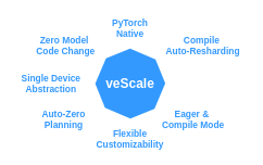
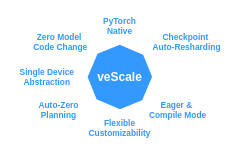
  <mxCell id="0" />
  <mxCell id="1" parent="0" />
  <mxCell id="2" value="&lt;h2 style=&quot;box-sizing: border-box; border-width: 0px; border-style: solid; border-color: rgb(229, 231, 235); --tw-border-spacing-x: 0; --tw-border-spacing-y: 0; --tw-translate-x: 0; --tw-translate-y: 0; --tw-rotate: 0; --tw-skew-x: 0; --tw-skew-y: 0; --tw-scale-x: 1; --tw-scale-y: 1; --tw-pan-x: ; --tw-pan-y: ; --tw-pinch-zoom: ; --tw-scroll-snap-strictness: proximity; --tw-ordinal: ; --tw-slashed-zero: ; --tw-numeric-figure: ; --tw-numeric-spacing: ; --tw-numeric-fraction: ; --tw-ring-inset: ; --tw-ring-offset-width: 0px; --tw-ring-offset-color: #fff; --tw-ring-color: rgb(59 130 246 / 0.5); --tw-ring-offset-shadow: 0 0 #0000; --tw-ring-shadow: 0 0 #0000; --tw-shadow: 0 0 #0000; --tw-shadow-colored: 0 0 #0000; --tw-blur: ; --tw-brightness: ; --tw-contrast: ; --tw-grayscale: ; --tw-hue-rotate: ; --tw-invert: ; --tw-saturate: ; --tw-sepia: ; --tw-drop-shadow: ; --tw-backdrop-blur: ; --tw-backdrop-brightness: ; --tw-backdrop-contrast: ; --tw-backdrop-grayscale: ; --tw-backdrop-hue-rotate: ; --tw-backdrop-invert: ; --tw-backdrop-opacity: ; --tw-backdrop-saturate: ; --tw-backdrop-sepia: ; view-transition-name: none; --tw-gradient-from-position: ; --tw-gradient-via-position: ; --tw-gradient-to-position: ; --tw-contain-size: ; --tw-contain-layout: ; --tw-contain-paint: ; --tw-contain-style: ; font-size: 14px; margin: 0px;&quot; class=&quot;font-bold text-center&quot;&gt;PyTorch Native&lt;/h2&gt;" style="text;html=1;align=center;verticalAlign=middle;whiteSpace=wrap;rounded=0;fontColor=#3399FF;fontSize=14;fontFamily=Helvetica;" parent="1" vertex="1"><mxGeometry x="159" y="20" width="80" height="45" as="geometry" /></mxCell>
  <mxCell id="3" value="&lt;h2 class=&quot;font-bold text-center&quot; style=&quot;box-sizing: border-box; border-width: 0px; border-style: solid; border-color: rgb(229, 231, 235); --tw-border-spacing-x: 0; --tw-border-spacing-y: 0; --tw-translate-x: 0; --tw-translate-y: 0; --tw-rotate: 0; --tw-skew-x: 0; --tw-skew-y: 0; --tw-scale-x: 1; --tw-scale-y: 1; --tw-pan-x: ; --tw-pan-y: ; --tw-pinch-zoom: ; --tw-scroll-snap-strictness: proximity; --tw-ordinal: ; --tw-slashed-zero: ; --tw-numeric-figure: ; --tw-numeric-spacing: ; --tw-numeric-fraction: ; --tw-ring-inset: ; --tw-ring-offset-width: 0px; --tw-ring-offset-color: #fff; --tw-ring-color: rgb(59 130 246 / 0.5); --tw-ring-offset-shadow: 0 0 #0000; --tw-ring-shadow: 0 0 #0000; --tw-shadow: 0 0 #0000; --tw-shadow-colored: 0 0 #0000; --tw-blur: ; --tw-brightness: ; --tw-contrast: ; --tw-grayscale: ; --tw-hue-rotate: ; --tw-invert: ; --tw-saturate: ; --tw-sepia: ; --tw-drop-shadow: ; --tw-backdrop-blur: ; --tw-backdrop-brightness: ; --tw-backdrop-contrast: ; --tw-backdrop-grayscale: ; --tw-backdrop-hue-rotate: ; --tw-backdrop-invert: ; --tw-backdrop-opacity: ; --tw-backdrop-saturate: ; --tw-backdrop-sepia: ; view-transition-name: none; --tw-gradient-from-position: ; --tw-gradient-via-position: ; --tw-gradient-to-position: ; --tw-contain-size: ; --tw-contain-layout: ; --tw-contain-paint: ; --tw-contain-style: ; font-size: 14px; margin: 0px;&quot;&gt;&lt;font style=&quot;font-size: 14px;&quot;&gt;Zero Model&amp;nbsp;&lt;/font&gt;&lt;/h2&gt;&lt;h2 class=&quot;font-bold text-center&quot; style=&quot;box-sizing: border-box; border-width: 0px; border-style: solid; border-color: rgb(229, 231, 235); --tw-border-spacing-x: 0; --tw-border-spacing-y: 0; --tw-translate-x: 0; --tw-translate-y: 0; --tw-rotate: 0; --tw-skew-x: 0; --tw-skew-y: 0; --tw-scale-x: 1; --tw-scale-y: 1; --tw-pan-x: ; --tw-pan-y: ; --tw-pinch-zoom: ; --tw-scroll-snap-strictness: proximity; --tw-ordinal: ; --tw-slashed-zero: ; --tw-numeric-figure: ; --tw-numeric-spacing: ; --tw-numeric-fraction: ; --tw-ring-inset: ; --tw-ring-offset-width: 0px; --tw-ring-offset-color: #fff; --tw-ring-color: rgb(59 130 246 / 0.5); --tw-ring-offset-shadow: 0 0 #0000; --tw-ring-shadow: 0 0 #0000; --tw-shadow: 0 0 #0000; --tw-shadow-colored: 0 0 #0000; --tw-blur: ; --tw-brightness: ; --tw-contrast: ; --tw-grayscale: ; --tw-hue-rotate: ; --tw-invert: ; --tw-saturate: ; --tw-sepia: ; --tw-drop-shadow: ; --tw-backdrop-blur: ; --tw-backdrop-brightness: ; --tw-backdrop-contrast: ; --tw-backdrop-grayscale: ; --tw-backdrop-hue-rotate: ; --tw-backdrop-invert: ; --tw-backdrop-opacity: ; --tw-backdrop-saturate: ; --tw-backdrop-sepia: ; view-transition-name: none; --tw-gradient-from-position: ; --tw-gradient-via-position: ; --tw-gradient-to-position: ; --tw-contain-size: ; --tw-contain-layout: ; --tw-contain-paint: ; --tw-contain-style: ; font-size: 14px; margin: 0px;&quot;&gt;&lt;font style=&quot;font-size: 14px;&quot;&gt;Code Change&lt;/font&gt;&lt;/h2&gt;" style="text;html=1;align=center;verticalAlign=middle;whiteSpace=wrap;rounded=0;fontColor=#3399FF;fontSize=14;fontFamily=Helvetica;" parent="1" vertex="1"><mxGeometry x="40" y="48" width="120" height="43.5" as="geometry" /></mxCell>
  <mxCell id="4" value="&lt;h2 class=&quot;font-bold text-center&quot; style=&quot;box-sizing: border-box; border-width: 0px; border-style: solid; border-color: rgb(229, 231, 235); --tw-border-spacing-x: 0; --tw-border-spacing-y: 0; --tw-translate-x: 0; --tw-translate-y: 0; --tw-rotate: 0; --tw-skew-x: 0; --tw-skew-y: 0; --tw-scale-x: 1; --tw-scale-y: 1; --tw-pan-x: ; --tw-pan-y: ; --tw-pinch-zoom: ; --tw-scroll-snap-strictness: proximity; --tw-ordinal: ; --tw-slashed-zero: ; --tw-numeric-figure: ; --tw-numeric-spacing: ; --tw-numeric-fraction: ; --tw-ring-inset: ; --tw-ring-offset-width: 0px; --tw-ring-offset-color: #fff; --tw-ring-color: rgb(59 130 246 / 0.5); --tw-ring-offset-shadow: 0 0 #0000; --tw-ring-shadow: 0 0 #0000; --tw-shadow: 0 0 #0000; --tw-shadow-colored: 0 0 #0000; --tw-blur: ; --tw-brightness: ; --tw-contrast: ; --tw-grayscale: ; --tw-hue-rotate: ; --tw-invert: ; --tw-saturate: ; --tw-sepia: ; --tw-drop-shadow: ; --tw-backdrop-blur: ; --tw-backdrop-brightness: ; --tw-backdrop-contrast: ; --tw-backdrop-grayscale: ; --tw-backdrop-hue-rotate: ; --tw-backdrop-invert: ; --tw-backdrop-opacity: ; --tw-backdrop-saturate: ; --tw-backdrop-sepia: ; view-transition-name: none; --tw-gradient-from-position: ; --tw-gradient-via-position: ; --tw-gradient-to-position: ; --tw-contain-size: ; --tw-contain-layout: ; --tw-contain-paint: ; --tw-contain-style: ; font-size: 14px; margin: 0px;&quot;&gt;Single Device Abstraction&lt;/h2&gt;" style="text;html=1;align=center;verticalAlign=middle;whiteSpace=wrap;rounded=0;fontColor=#3399FF;fontSize=14;fontFamily=Helvetica;" parent="1" vertex="1"><mxGeometry x="20.09" y="110.54" width="115" height="35.09" as="geometry" /></mxCell>
  <mxCell id="5" value="&lt;h2 class=&quot;font-bold text-center&quot; style=&quot;border-color: rgb(229, 231, 235); color: rgb(51, 153, 255); box-sizing: border-box; border-width: 0px; border-style: solid; --tw-border-spacing-x: 0; --tw-border-spacing-y: 0; --tw-translate-x: 0; --tw-translate-y: 0; --tw-rotate: 0; --tw-skew-x: 0; --tw-skew-y: 0; --tw-scale-x: 1; --tw-scale-y: 1; --tw-pan-x: ; --tw-pan-y: ; --tw-pinch-zoom: ; --tw-scroll-snap-strictness: proximity; --tw-ordinal: ; --tw-slashed-zero: ; --tw-numeric-figure: ; --tw-numeric-spacing: ; --tw-numeric-fraction: ; --tw-ring-inset: ; --tw-ring-offset-width: 0px; --tw-ring-offset-color: #fff; --tw-ring-color: rgb(59 130 246 / 0.5); --tw-ring-offset-shadow: 0 0 #0000; --tw-ring-shadow: 0 0 #0000; --tw-shadow: 0 0 #0000; --tw-shadow-colored: 0 0 #0000; --tw-blur: ; --tw-brightness: ; --tw-contrast: ; --tw-grayscale: ; --tw-hue-rotate: ; --tw-invert: ; --tw-saturate: ; --tw-sepia: ; --tw-drop-shadow: ; --tw-backdrop-blur: ; --tw-backdrop-brightness: ; --tw-backdrop-contrast: ; --tw-backdrop-grayscale: ; --tw-backdrop-hue-rotate: ; --tw-backdrop-invert: ; --tw-backdrop-opacity: ; --tw-backdrop-saturate: ; --tw-backdrop-sepia: ; view-transition-name: none; --tw-gradient-from-position: ; --tw-gradient-via-position: ; --tw-gradient-to-position: ; --tw-contain-size: ; --tw-contain-layout: ; --tw-contain-paint: ; --tw-contain-style: ; font-size: 14px; margin: 0px;&quot;&gt;Auto-Zero Planning&lt;/h2&gt;" style="text;whiteSpace=wrap;html=1;fontSize=14;align=center;fontFamily=Helvetica;verticalAlign=middle;" parent="1" vertex="1"><mxGeometry x="42" y="164" width="110" height="40" as="geometry" /></mxCell>
  <mxCell id="6" value="&lt;h2 class=&quot;font-bold text-center&quot; style=&quot;border-color: rgb(229, 231, 235); color: rgb(51, 153, 255); box-sizing: border-box; border-width: 0px; border-style: solid; --tw-border-spacing-x: 0; --tw-border-spacing-y: 0; --tw-translate-x: 0; --tw-translate-y: 0; --tw-rotate: 0; --tw-skew-x: 0; --tw-skew-y: 0; --tw-scale-x: 1; --tw-scale-y: 1; --tw-pan-x: ; --tw-pan-y: ; --tw-pinch-zoom: ; --tw-scroll-snap-strictness: proximity; --tw-ordinal: ; --tw-slashed-zero: ; --tw-numeric-figure: ; --tw-numeric-spacing: ; --tw-numeric-fraction: ; --tw-ring-inset: ; --tw-ring-offset-width: 0px; --tw-ring-offset-color: #fff; --tw-ring-color: rgb(59 130 246 / 0.5); --tw-ring-offset-shadow: 0 0 #0000; --tw-ring-shadow: 0 0 #0000; --tw-shadow: 0 0 #0000; --tw-shadow-colored: 0 0 #0000; --tw-blur: ; --tw-brightness: ; --tw-contrast: ; --tw-grayscale: ; --tw-hue-rotate: ; --tw-invert: ; --tw-saturate: ; --tw-sepia: ; --tw-drop-shadow: ; --tw-backdrop-blur: ; --tw-backdrop-brightness: ; --tw-backdrop-contrast: ; --tw-backdrop-grayscale: ; --tw-backdrop-hue-rotate: ; --tw-backdrop-invert: ; --tw-backdrop-opacity: ; --tw-backdrop-saturate: ; --tw-backdrop-sepia: ; view-transition-name: none; --tw-gradient-from-position: ; --tw-gradient-via-position: ; --tw-gradient-to-position: ; --tw-contain-size: ; --tw-contain-layout: ; --tw-contain-paint: ; --tw-contain-style: ; font-size: 14px; margin: 0px;&quot;&gt;Eager &amp;amp;&amp;nbsp;&lt;/h2&gt;&lt;h2 class=&quot;font-bold text-center&quot; style=&quot;border-color: rgb(229, 231, 235); color: rgb(51, 153, 255); box-sizing: border-box; border-width: 0px; border-style: solid; --tw-border-spacing-x: 0; --tw-border-spacing-y: 0; --tw-translate-x: 0; --tw-translate-y: 0; --tw-rotate: 0; --tw-skew-x: 0; --tw-skew-y: 0; --tw-scale-x: 1; --tw-scale-y: 1; --tw-pan-x: ; --tw-pan-y: ; --tw-pinch-zoom: ; --tw-scroll-snap-strictness: proximity; --tw-ordinal: ; --tw-slashed-zero: ; --tw-numeric-figure: ; --tw-numeric-spacing: ; --tw-numeric-fraction: ; --tw-ring-inset: ; --tw-ring-offset-width: 0px; --tw-ring-offset-color: #fff; --tw-ring-color: rgb(59 130 246 / 0.5); --tw-ring-offset-shadow: 0 0 #0000; --tw-ring-shadow: 0 0 #0000; --tw-shadow: 0 0 #0000; --tw-shadow-colored: 0 0 #0000; --tw-blur: ; --tw-brightness: ; --tw-contrast: ; --tw-grayscale: ; --tw-hue-rotate: ; --tw-invert: ; --tw-saturate: ; --tw-sepia: ; --tw-drop-shadow: ; --tw-backdrop-blur: ; --tw-backdrop-brightness: ; --tw-backdrop-contrast: ; --tw-backdrop-grayscale: ; --tw-backdrop-hue-rotate: ; --tw-backdrop-invert: ; --tw-backdrop-opacity: ; --tw-backdrop-saturate: ; --tw-backdrop-sepia: ; view-transition-name: none; --tw-gradient-from-position: ; --tw-gradient-via-position: ; --tw-gradient-to-position: ; --tw-contain-size: ; --tw-contain-layout: ; --tw-contain-paint: ; --tw-contain-style: ; font-size: 14px; margin: 0px;&quot;&gt;Compile Mode&lt;/h2&gt;" style="text;whiteSpace=wrap;html=1;fontSize=14;align=center;fontFamily=Helvetica;verticalAlign=middle;" parent="1" vertex="1"><mxGeometry x="236" y="158" width="120" height="50" as="geometry" /></mxCell>
- <mxCell id="7" value="&lt;h2 style=&quot;box-sizing: border-box; border-width: 0px; border-style: solid; border-color: rgb(229, 231, 235); --tw-border-spacing-x: 0; --tw-border-spacing-y: 0; --tw-translate-x: 0; --tw-translate-y: 0; --tw-rotate: 0; --tw-skew-x: 0; --tw-skew-y: 0; --tw-scale-x: 1; --tw-scale-y: 1; --tw-pan-x: ; --tw-pan-y: ; --tw-pinch-zoom: ; --tw-scroll-snap-strictness: proximity; --tw-ordinal: ; --tw-slashed-zero: ; --tw-numeric-figure: ; --tw-numeric-spacing: ; --tw-numeric-fraction: ; --tw-ring-inset: ; --tw-ring-offset-width: 0px; --tw-ring-offset-color: #fff; --tw-ring-color: rgb(59 130 246 / 0.5); --tw-ring-offset-shadow: 0 0 #0000; --tw-ring-shadow: 0 0 #0000; --tw-shadow: 0 0 #0000; --tw-shadow-colored: 0 0 #0000; --tw-blur: ; --tw-brightness: ; --tw-contrast: ; --tw-grayscale: ; --tw-hue-rotate: ; --tw-invert: ; --tw-saturate: ; --tw-sepia: ; --tw-drop-shadow: ; --tw-backdrop-blur: ; --tw-backdrop-brightness: ; --tw-backdrop-contrast: ; --tw-backdrop-grayscale: ; --tw-backdrop-hue-rotate: ; --tw-backdrop-invert: ; --tw-backdrop-opacity: ; --tw-backdrop-saturate: ; --tw-backdrop-sepia: ; view-transition-name: none; --tw-gradient-from-position: ; --tw-gradient-via-position: ; --tw-gradient-to-position: ; --tw-contain-size: ; --tw-contain-layout: ; --tw-contain-paint: ; --tw-contain-style: ; font-size: 14px; font-weight: 700; margin: 0px; font-style: normal; font-variant-ligatures: normal; font-variant-caps: normal; letter-spacing: normal; orphans: 2; text-indent: 0px; text-transform: none; widows: 2; word-spacing: 0px; -webkit-text-stroke-width: 0px; text-decoration-thickness: initial; text-decoration-style: initial; text-decoration-color: initial;&quot; class=&quot;font-bold text-center&quot;&gt;Compile&amp;nbsp;&lt;/h2&gt;&lt;h2 style=&quot;box-sizing: border-box; border-width: 0px; border-style: solid; border-color: rgb(229, 231, 235); --tw-border-spacing-x: 0; --tw-border-spacing-y: 0; --tw-translate-x: 0; --tw-translate-y: 0; --tw-rotate: 0; --tw-skew-x: 0; --tw-skew-y: 0; --tw-scale-x: 1; --tw-scale-y: 1; --tw-pan-x: ; --tw-pan-y: ; --tw-pinch-zoom: ; --tw-scroll-snap-strictness: proximity; --tw-ordinal: ; --tw-slashed-zero: ; --tw-numeric-figure: ; --tw-numeric-spacing: ; --tw-numeric-fraction: ; --tw-ring-inset: ; --tw-ring-offset-width: 0px; --tw-ring-offset-color: #fff; --tw-ring-color: rgb(59 130 246 / 0.5); --tw-ring-offset-shadow: 0 0 #0000; --tw-ring-shadow: 0 0 #0000; --tw-shadow: 0 0 #0000; --tw-shadow-colored: 0 0 #0000; --tw-blur: ; --tw-brightness: ; --tw-contrast: ; --tw-grayscale: ; --tw-hue-rotate: ; --tw-invert: ; --tw-saturate: ; --tw-sepia: ; --tw-drop-shadow: ; --tw-backdrop-blur: ; --tw-backdrop-brightness: ; --tw-backdrop-contrast: ; --tw-backdrop-grayscale: ; --tw-backdrop-hue-rotate: ; --tw-backdrop-invert: ; --tw-backdrop-opacity: ; --tw-backdrop-saturate: ; --tw-backdrop-sepia: ; view-transition-name: none; --tw-gradient-from-position: ; --tw-gradient-via-position: ; --tw-gradient-to-position: ; --tw-contain-size: ; --tw-contain-layout: ; --tw-contain-paint: ; --tw-contain-style: ; font-size: 14px; font-weight: 700; margin: 0px; font-style: normal; font-variant-ligatures: normal; font-variant-caps: normal; letter-spacing: normal; orphans: 2; text-indent: 0px; text-transform: none; widows: 2; word-spacing: 0px; -webkit-text-stroke-width: 0px; text-decoration-thickness: initial; text-decoration-style: initial; text-decoration-color: initial;&quot; class=&quot;font-bold text-center&quot;&gt;Auto-Resharding&lt;/h2&gt;" style="text;whiteSpace=wrap;html=1;fontColor=#3399FF;fontSize=14;align=center;fontFamily=Helvetica;verticalAlign=middle;" parent="1" vertex="1"><mxGeometry x="241" y="49" width="140" height="41.5" as="geometry" /></mxCell>
+ <mxCell id="7" value="&lt;h2 style=&quot;box-sizing: border-box; border-width: 0px; border-style: solid; border-color: rgb(229, 231, 235); --tw-border-spacing-x: 0; --tw-border-spacing-y: 0; --tw-translate-x: 0; --tw-translate-y: 0; --tw-rotate: 0; --tw-skew-x: 0; --tw-skew-y: 0; --tw-scale-x: 1; --tw-scale-y: 1; --tw-pan-x: ; --tw-pan-y: ; --tw-pinch-zoom: ; --tw-scroll-snap-strictness: proximity; --tw-ordinal: ; --tw-slashed-zero: ; --tw-numeric-figure: ; --tw-numeric-spacing: ; --tw-numeric-fraction: ; --tw-ring-inset: ; --tw-ring-offset-width: 0px; --tw-ring-offset-color: #fff; --tw-ring-color: rgb(59 130 246 / 0.5); --tw-ring-offset-shadow: 0 0 #0000; --tw-ring-shadow: 0 0 #0000; --tw-shadow: 0 0 #0000; --tw-shadow-colored: 0 0 #0000; --tw-blur: ; --tw-brightness: ; --tw-contrast: ; --tw-grayscale: ; --tw-hue-rotate: ; --tw-invert: ; --tw-saturate: ; --tw-sepia: ; --tw-drop-shadow: ; --tw-backdrop-blur: ; --tw-backdrop-brightness: ; --tw-backdrop-contrast: ; --tw-backdrop-grayscale: ; --tw-backdrop-hue-rotate: ; --tw-backdrop-invert: ; --tw-backdrop-opacity: ; --tw-backdrop-saturate: ; --tw-backdrop-sepia: ; view-transition-name: none; --tw-gradient-from-position: ; --tw-gradient-via-position: ; --tw-gradient-to-position: ; --tw-contain-size: ; --tw-contain-layout: ; --tw-contain-paint: ; --tw-contain-style: ; font-size: 14px; font-weight: 700; margin: 0px; font-style: normal; font-variant-ligatures: normal; font-variant-caps: normal; letter-spacing: normal; orphans: 2; text-indent: 0px; text-transform: none; widows: 2; word-spacing: 0px; -webkit-text-stroke-width: 0px; text-decoration-thickness: initial; text-decoration-style: initial; text-decoration-color: initial;&quot; class=&quot;font-bold text-center&quot;&gt;Checkpoint&amp;nbsp;&lt;/h2&gt;&lt;h2 style=&quot;box-sizing: border-box; border-width: 0px; border-style: solid; border-color: rgb(229, 231, 235); --tw-border-spacing-x: 0; --tw-border-spacing-y: 0; --tw-translate-x: 0; --tw-translate-y: 0; --tw-rotate: 0; --tw-skew-x: 0; --tw-skew-y: 0; --tw-scale-x: 1; --tw-scale-y: 1; --tw-pan-x: ; --tw-pan-y: ; --tw-pinch-zoom: ; --tw-scroll-snap-strictness: proximity; --tw-ordinal: ; --tw-slashed-zero: ; --tw-numeric-figure: ; --tw-numeric-spacing: ; --tw-numeric-fraction: ; --tw-ring-inset: ; --tw-ring-offset-width: 0px; --tw-ring-offset-color: #fff; --tw-ring-color: rgb(59 130 246 / 0.5); --tw-ring-offset-shadow: 0 0 #0000; --tw-ring-shadow: 0 0 #0000; --tw-shadow: 0 0 #0000; --tw-shadow-colored: 0 0 #0000; --tw-blur: ; --tw-brightness: ; --tw-contrast: ; --tw-grayscale: ; --tw-hue-rotate: ; --tw-invert: ; --tw-saturate: ; --tw-sepia: ; --tw-drop-shadow: ; --tw-backdrop-blur: ; --tw-backdrop-brightness: ; --tw-backdrop-contrast: ; --tw-backdrop-grayscale: ; --tw-backdrop-hue-rotate: ; --tw-backdrop-invert: ; --tw-backdrop-opacity: ; --tw-backdrop-saturate: ; --tw-backdrop-sepia: ; view-transition-name: none; --tw-gradient-from-position: ; --tw-gradient-via-position: ; --tw-gradient-to-position: ; --tw-contain-size: ; --tw-contain-layout: ; --tw-contain-paint: ; --tw-contain-style: ; font-size: 14px; font-weight: 700; margin: 0px; font-style: normal; font-variant-ligatures: normal; font-variant-caps: normal; letter-spacing: normal; orphans: 2; text-indent: 0px; text-transform: none; widows: 2; word-spacing: 0px; -webkit-text-stroke-width: 0px; text-decoration-thickness: initial; text-decoration-style: initial; text-decoration-color: initial;&quot; class=&quot;font-bold text-center&quot;&gt;Auto-Resharding&lt;/h2&gt;" style="text;whiteSpace=wrap;html=1;fontColor=#3399FF;fontSize=14;align=center;fontFamily=Helvetica;verticalAlign=middle;" parent="1" vertex="1"><mxGeometry x="241" y="49" width="140" height="41.5" as="geometry" /></mxCell>
  <mxCell id="8" value="" style="group" vertex="1" connectable="0" parent="1"><mxGeometry x="134" y="63" width="130.179" height="130.179" as="geometry" /></mxCell>
  <mxCell id="9" value="" style="whiteSpace=wrap;html=1;shape=mxgraph.basic.octagon2;align=center;verticalAlign=middle;dx=15;strokeColor=none;fillColor=#3399FF;aspect=fixed;rotation=68;" vertex="1" parent="8"><mxGeometry x="15.09" y="15.09" width="100" height="100" as="geometry" /></mxCell>
  <mxCell id="10" value="&lt;b style=&quot;border-color: var(--border-color); font-family: Helvetica; font-style: normal; font-variant-ligatures: normal; font-variant-caps: normal; letter-spacing: normal; orphans: 2; text-indent: 0px; text-transform: none; widows: 2; word-spacing: 0px; -webkit-text-stroke-width: 0px; text-decoration-thickness: initial; text-decoration-style: initial; text-decoration-color: initial; font-size: 20px;&quot;&gt;veScale&lt;/b&gt;" style="text;whiteSpace=wrap;html=1;fontColor=#FFFFFF;labelBackgroundColor=none;labelBorderColor=none;align=center;verticalAlign=middle;fontSize=20;" vertex="1" parent="8"><mxGeometry x="15.09" y="30.09" width="100" height="70" as="geometry" /></mxCell>
  <mxCell id="11" value="&lt;h2 style=&quot;box-sizing: border-box; border-width: 0px; border-style: solid; border-color: rgb(229, 231, 235); --tw-border-spacing-x: 0; --tw-border-spacing-y: 0; --tw-translate-x: 0; --tw-translate-y: 0; --tw-rotate: 0; --tw-skew-x: 0; --tw-skew-y: 0; --tw-scale-x: 1; --tw-scale-y: 1; --tw-pan-x: ; --tw-pan-y: ; --tw-pinch-zoom: ; --tw-scroll-snap-strictness: proximity; --tw-ordinal: ; --tw-slashed-zero: ; --tw-numeric-figure: ; --tw-numeric-spacing: ; --tw-numeric-fraction: ; --tw-ring-inset: ; --tw-ring-offset-width: 0px; --tw-ring-offset-color: #fff; --tw-ring-color: rgb(59 130 246 / 0.5); --tw-ring-offset-shadow: 0 0 #0000; --tw-ring-shadow: 0 0 #0000; --tw-shadow: 0 0 #0000; --tw-shadow-colored: 0 0 #0000; --tw-blur: ; --tw-brightness: ; --tw-contrast: ; --tw-grayscale: ; --tw-hue-rotate: ; --tw-invert: ; --tw-saturate: ; --tw-sepia: ; --tw-drop-shadow: ; --tw-backdrop-blur: ; --tw-backdrop-brightness: ; --tw-backdrop-contrast: ; --tw-backdrop-grayscale: ; --tw-backdrop-hue-rotate: ; --tw-backdrop-invert: ; --tw-backdrop-opacity: ; --tw-backdrop-saturate: ; --tw-backdrop-sepia: ; view-transition-name: none; --tw-gradient-from-position: ; --tw-gradient-via-position: ; --tw-gradient-to-position: ; --tw-contain-size: ; --tw-contain-layout: ; --tw-contain-paint: ; --tw-contain-style: ; font-size: 14px; margin: 0px;&quot; class=&quot;font-bold text-center&quot;&gt;Flexible Customizability&lt;/h2&gt;" style="text;html=1;align=center;verticalAlign=middle;whiteSpace=wrap;rounded=0;fontColor=#3399FF;fontSize=14;fontFamily=Helvetica;" vertex="1" parent="1"><mxGeometry x="139.09" y="195" width="120" height="36.5" as="geometry" /></mxCell>
